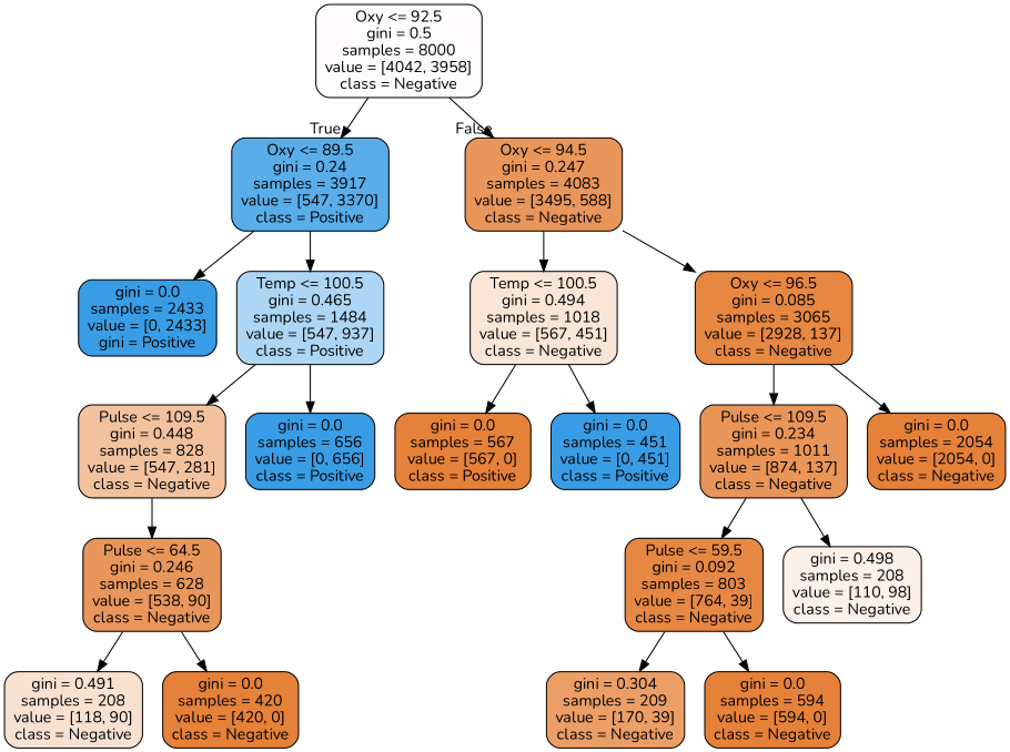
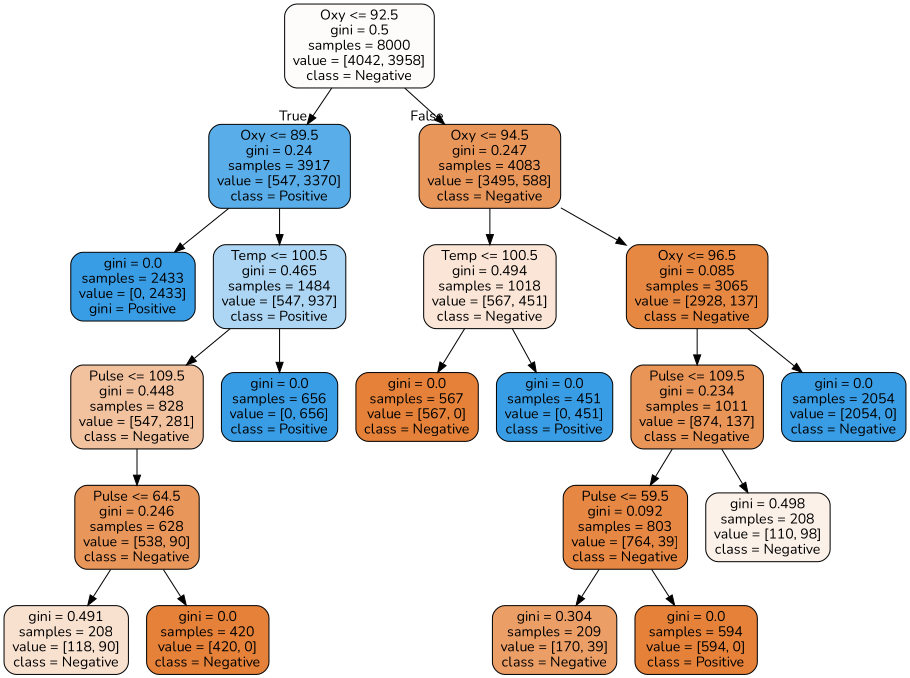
  digraph {
    fontname=Nunito
    node [color=black fillcolor="#e58139" fontname=Nunito shape=box style="filled, rounded"]
    edge [fontname=Nunito]
    n1 [fillcolor="#fefcfb" label="Oxy <= 92.5\ngini = 0.5\nsamples = 8000\nvalue = [4042, 3958]\nclass = Negative"]
    n2 [fillcolor="#59ade9" label="Oxy <= 89.5\ngini = 0.24\nsamples = 3917\nvalue = [547, 3370]\nclass = Positive"]
    n3 [fillcolor="#e9965a" label="Oxy <= 94.5\ngini = 0.247\nsamples = 4083\nvalue = [3495, 588]\nclass = Negative"]
    n4 [fillcolor="#399de5" label="gini = 0.0\nsamples = 2433\nvalue = [0, 2433]\ngini = Positive"]
    n5 [fillcolor="#add6f4" label="Temp <= 100.5\ngini = 0.465\nsamples = 1484\nvalue = [547, 937]\nclass = Positive"]
    n6 [fillcolor="#fae5d6" label="Temp <= 100.5\ngini = 0.494\nsamples = 1018\nvalue = [567, 451]\nclass = Negative"]
    n7 [fillcolor="#e68742" label="Oxy <= 96.5\ngini = 0.085\nsamples = 3065\nvalue = [2928, 137]\nclass = Negative"]
    n8 [fillcolor="#f2c29f" label="Pulse <= 109.5\ngini = 0.448\nsamples = 828\nvalue = [547, 281]\nclass = Negative"]
    n9 [fillcolor="#399de5" label="gini = 0.0\nsamples = 656\nvalue = [0, 656]\nclass = Positive"]
    n10 [fillcolor="#e9965a" label="Pulse <= 64.5\ngini = 0.246\nsamples = 628\nvalue = [538, 90]\nclass = Negative"]
    n11 [fillcolor="#f9e1d0" label="gini = 0.491\nsamples = 208\nvalue = [118, 90]\nclass = Negative"]
    n12 [label="gini = 0.0\nsamples = 420\nvalue = [420, 0]\nclass = Negative"]
-   n13 [label="gini = 0.0\nsamples = 567\nvalue = [567, 0]\nclass = Positive"]
+   n13 [label="gini = 0.0\nsamples = 567\nvalue = [567, 0]\nclass = Negative"]
    n14 [fillcolor="#399de5" label="gini = 0.0\nsamples = 451\nvalue = [0, 451]\nclass = Positive"]
    n15 [fillcolor="#e99558" label="Pulse <= 109.5\ngini = 0.234\nsamples = 1011\nvalue = [874, 137]\nclass = Negative"]
-   n16 [label="gini = 0.0\nsamples = 2054\nvalue = [2054, 0]\nclass = Negative"]
+   n16 [fillcolor="#399de5" label="gini = 0.0\nsamples = 2054\nvalue = [2054, 0]\nclass = Negative"]
    n17 [fillcolor="#e68743" label="Pulse <= 59.5\ngini = 0.092\nsamples = 803\nvalue = [764, 39]\nclass = Negative"]
    n18 [fillcolor="#fcf1e9" label="gini = 0.498\nsamples = 208\nvalue = [110, 98]\nclass = Negative"]
    n19 [fillcolor="#eb9e66" label="gini = 0.304\nsamples = 209\nvalue = [170, 39]\nclass = Negative"]
-   n20 [label="gini = 0.0\nsamples = 594\nvalue = [594, 0]\nclass = Negative"]
+   n20 [label="gini = 0.0\nsamples = 594\nvalue = [594, 0]\nclass = Positive"]
    n1 -> n2 [headlabel=True labelangle=45 labeldistance=2.5]
    n1 -> n3 [headlabel=False labelangle=-45 labeldistance=2.5]
    n2 -> n4
    n2 -> n5
    n3 -> n6
    n3 -> n7
    n5 -> n8
    n5 -> n9
    n6 -> n13
    n6 -> n14
    n7 -> n15
    n7 -> n16
    n8 -> n10
    n10 -> n11
    n10 -> n12
    n15 -> n17
    n15 -> n18
    n17 -> n19
    n17 -> n20
  }
